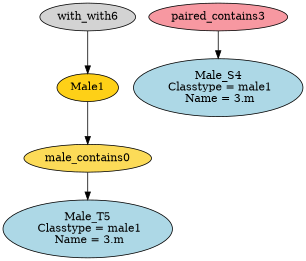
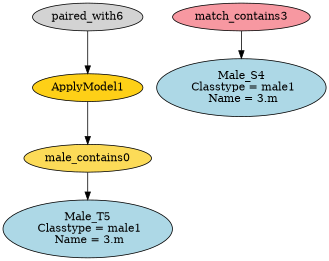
  digraph {
    node [fillcolor=lightblue style=filled]
    n1 [fillcolor="#FCDB58" label=male_contains0]
    "Male_T5\n Classtype = male1\n Name = 3.m"
-   ApplyModel1 [fillcolor="#FED017" label=Male1]
-   match_contains3 [fillcolor="#F798A1" label=paired_contains3]
+   ApplyModel1 [fillcolor="#FED017"]
+   match_contains3 [fillcolor="#F798A1"]
    "Male_S4\n Classtype = male1\n Name = 3.m"
-   paired_with6 [fillcolor=lightgray label=with_with6]
+   paired_with6 [fillcolor=lightgray]
    n1 -> "Male_T5\n Classtype = male1\n Name = 3.m"
    ApplyModel1 -> n1
    match_contains3 -> "Male_S4\n Classtype = male1\n Name = 3.m"
    paired_with6 -> ApplyModel1
  }
